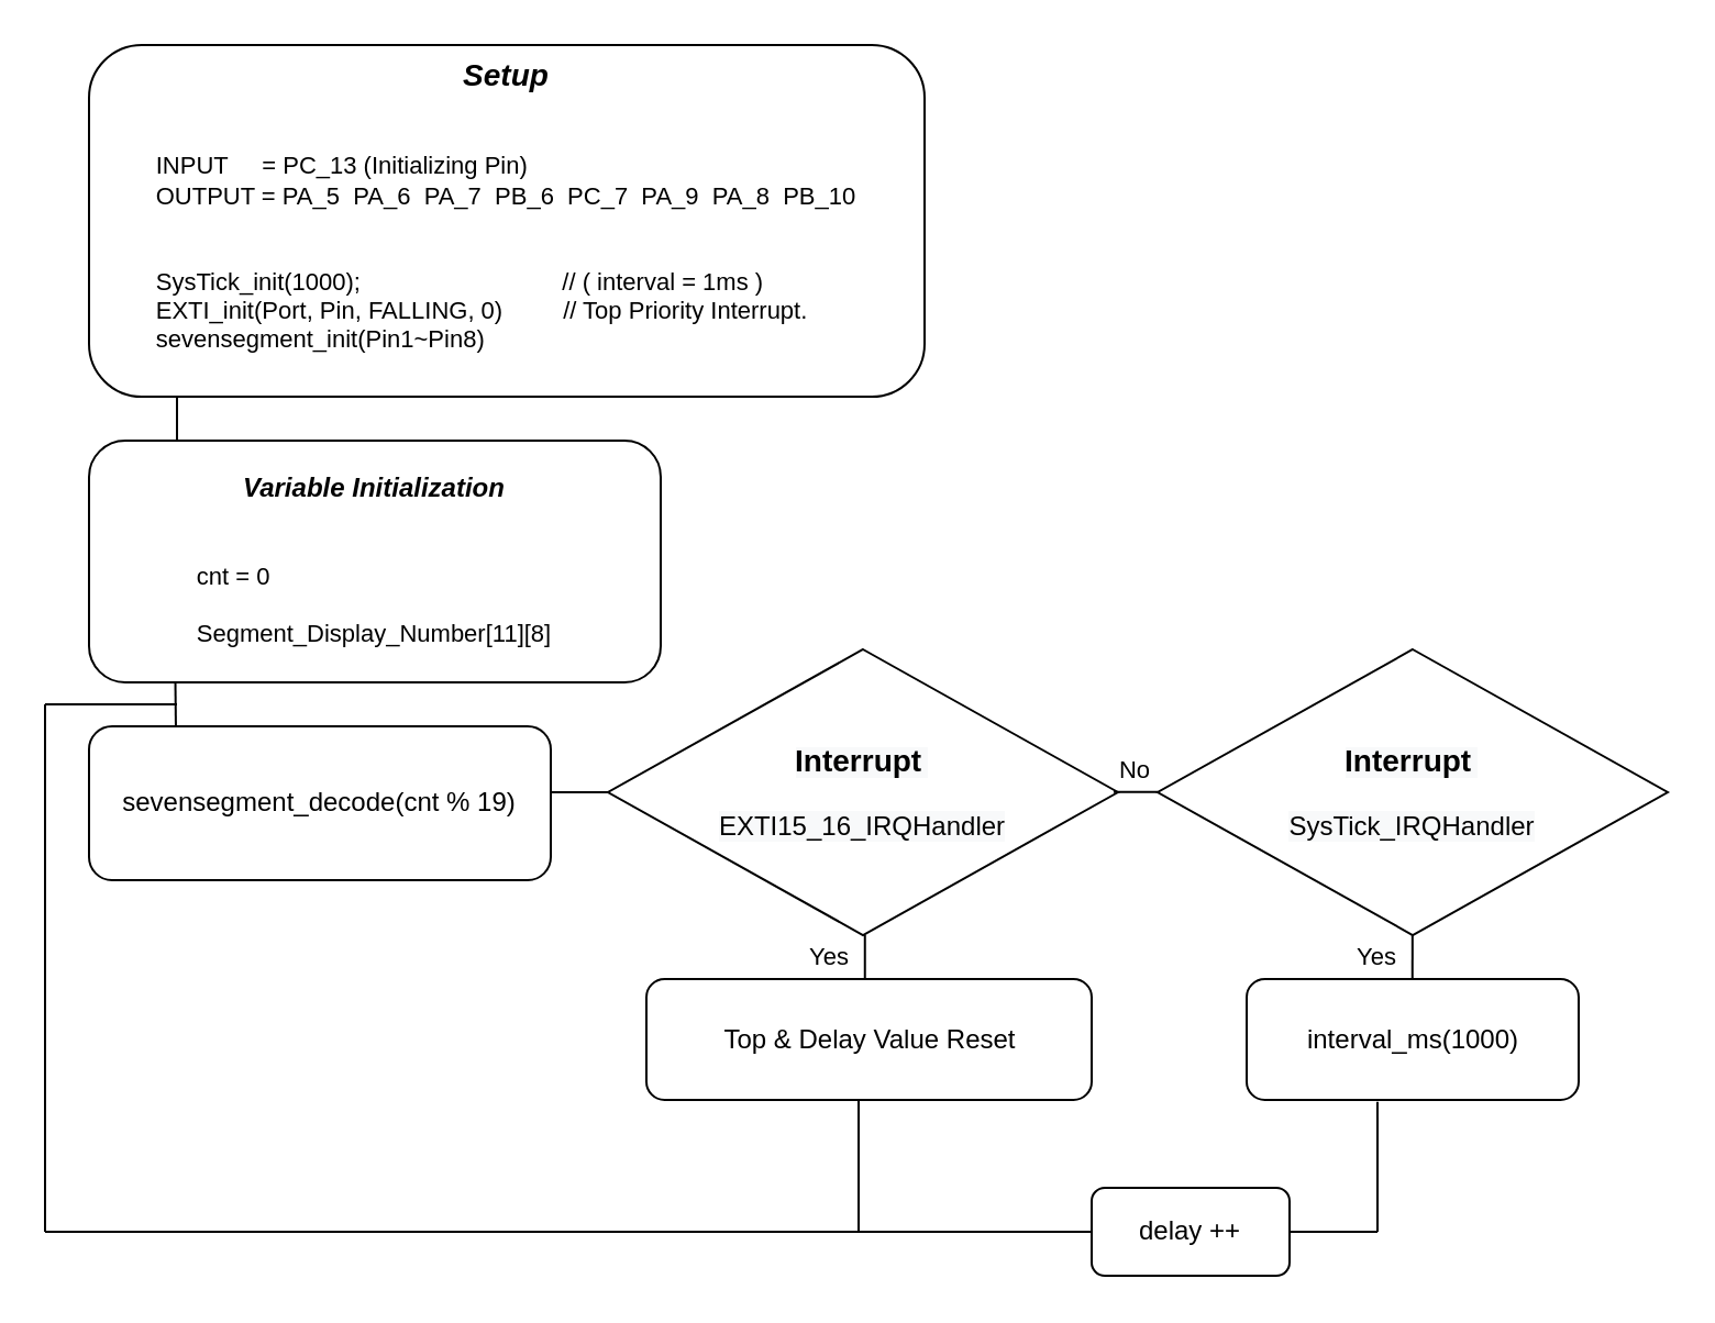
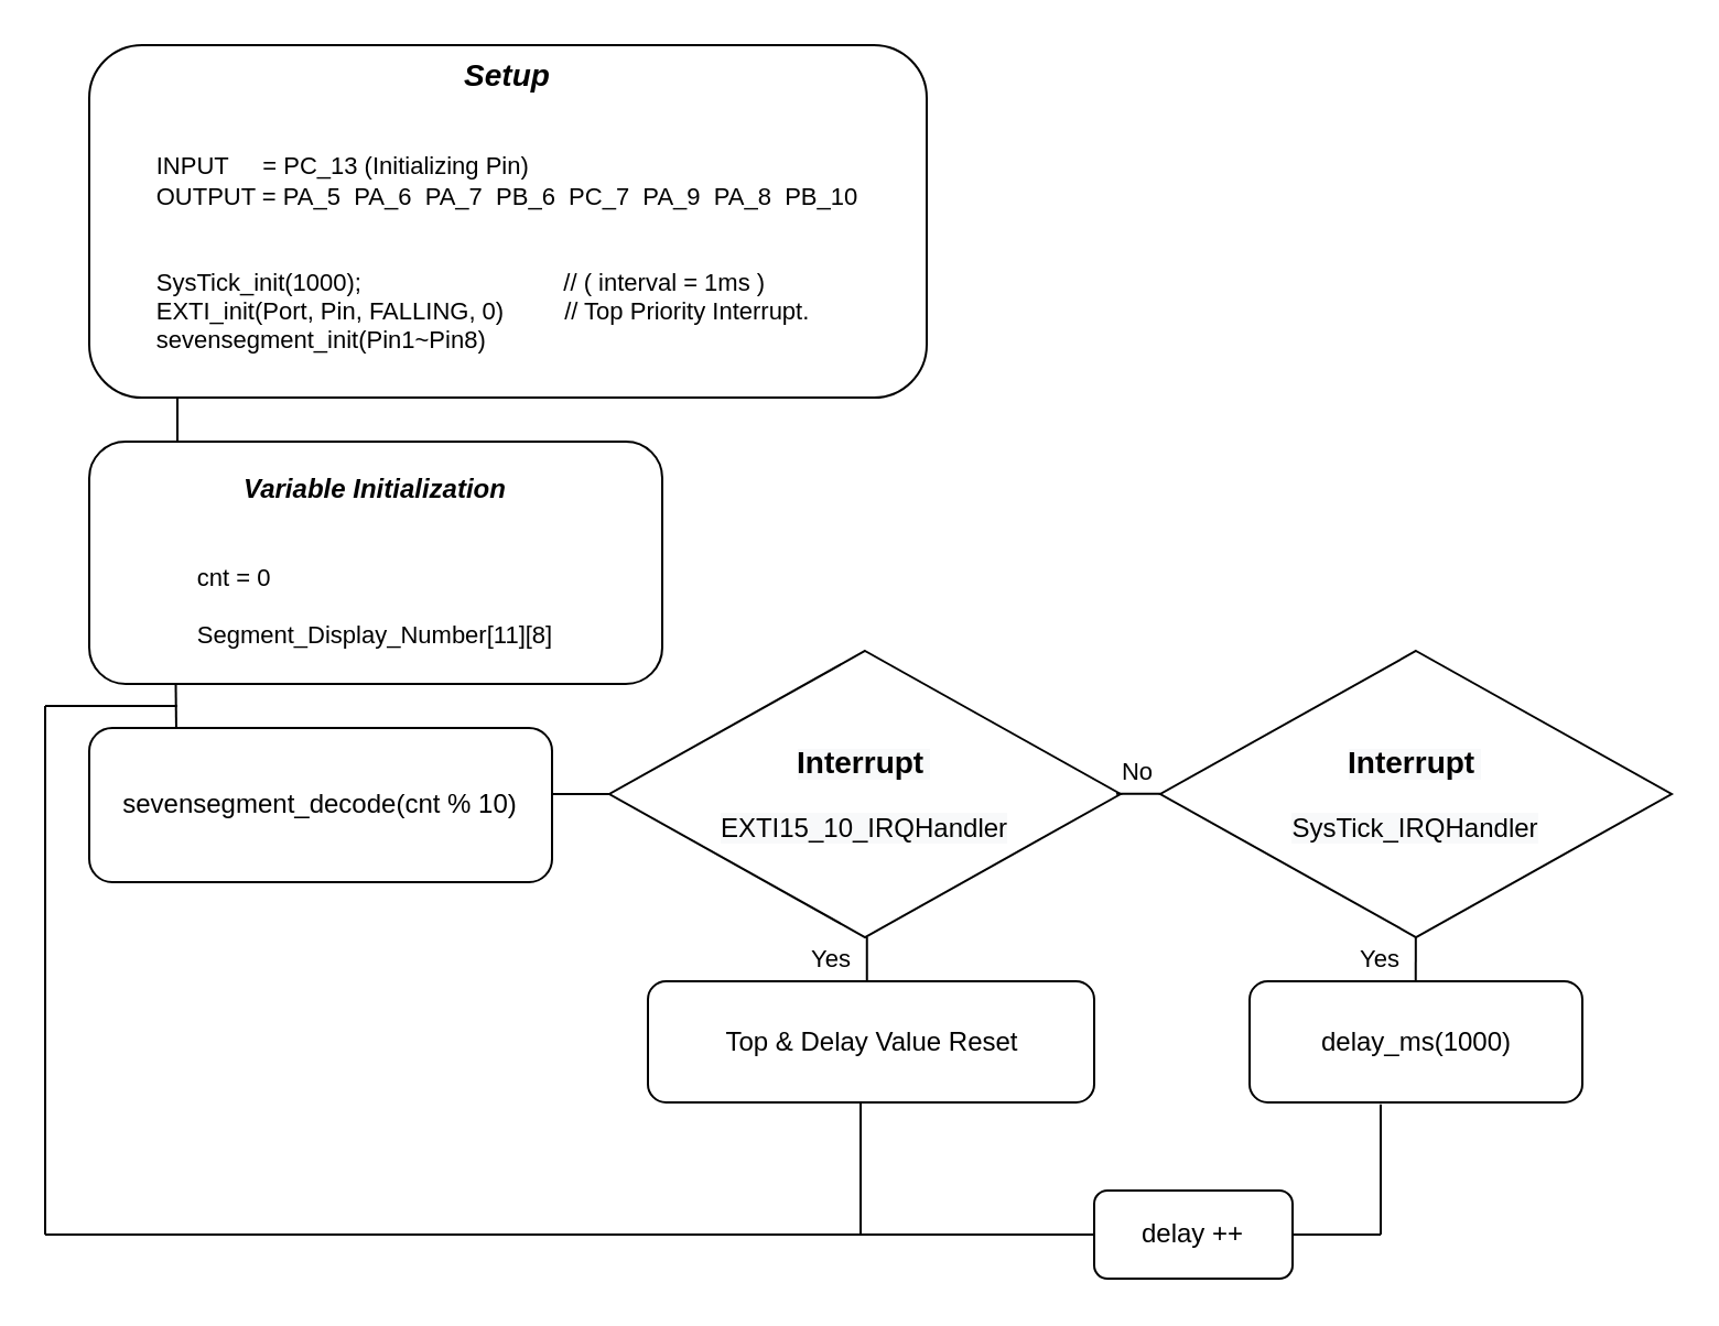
  <mxCell id="0" />
  <mxCell id="1" parent="0" />
  <mxCell id="2" value="&lt;font&gt;&lt;font&gt;&lt;b&gt;&lt;i&gt;&lt;font style=&quot;font-size: 14px&quot;&gt;Setup&lt;/font&gt;&lt;/i&gt;&lt;br style=&quot;font-size: 11px&quot;&gt;&lt;br&gt;&lt;br style=&quot;font-size: 11px&quot;&gt;&lt;div style=&quot;font-size: 11px ; text-align: left&quot;&gt;&lt;span style=&quot;font-weight: normal&quot;&gt;INPUT&amp;nbsp; &amp;nbsp; &amp;nbsp;= PC_13 (Initializing Pin)&lt;/span&gt;&lt;/div&gt;&lt;/b&gt;&lt;/font&gt;&lt;font&gt;&lt;div style=&quot;font-size: 11px ; text-align: left&quot;&gt;&lt;span&gt;OUTPUT = PA_5&amp;nbsp; PA_6&amp;nbsp;&amp;nbsp;PA_7&amp;nbsp; PB_6&amp;nbsp; PC_7&amp;nbsp; PA_9&amp;nbsp; PA_8&amp;nbsp; PB_10&lt;/span&gt;&lt;/div&gt;&lt;div style=&quot;font-size: 11px ; text-align: left&quot;&gt;&lt;span&gt;&lt;br&gt;&lt;/span&gt;&lt;/div&gt;&lt;div style=&quot;font-size: 11px ; text-align: left&quot;&gt;&lt;span&gt;&lt;br&gt;&lt;/span&gt;&lt;/div&gt;&lt;div style=&quot;font-size: 11px ; text-align: left&quot;&gt;&lt;span&gt;SysTick_init(1000);&amp;nbsp; &amp;nbsp; &amp;nbsp; &amp;nbsp; &amp;nbsp; &amp;nbsp; &amp;nbsp; &amp;nbsp; &amp;nbsp; &amp;nbsp; &amp;nbsp; &amp;nbsp; &amp;nbsp; &amp;nbsp; &amp;nbsp; // ( interval = 1ms )&lt;/span&gt;&lt;/div&gt;&lt;div style=&quot;font-size: 11px ; text-align: left&quot;&gt;&lt;span&gt;EXTI_init(Port, Pin, FALLING, 0)&amp;nbsp; &amp;nbsp; &amp;nbsp; &amp;nbsp; &amp;nbsp;// Top&amp;nbsp;&lt;/span&gt;&lt;span&gt;Priority Interrupt.&lt;/span&gt;&lt;/div&gt;&lt;div style=&quot;font-size: 11px ; text-align: left&quot;&gt;&lt;span&gt;sevensegment_init(Pin1~Pin8)&lt;/span&gt;&lt;/div&gt;&lt;div style=&quot;font-size: 11px ; text-align: left&quot;&gt;&lt;span&gt;&lt;br&gt;&lt;/span&gt;&lt;/div&gt;&lt;/font&gt;&lt;/font&gt;" style="rounded=1;whiteSpace=wrap;html=1;fontSize=11;glass=0;strokeWidth=1;shadow=0;" parent="1" vertex="1"><mxGeometry x="40" y="20" width="380" height="160" as="geometry" /></mxCell>
  <mxCell id="3" value="" style="endArrow=none;html=1;fontSize=11;" parent="1" edge="1"><mxGeometry width="50" height="50" relative="1" as="geometry"><mxPoint x="80" y="200" as="sourcePoint" /><mxPoint x="80" y="180" as="targetPoint" /></mxGeometry></mxCell>
  <mxCell id="4" value="&lt;font&gt;&lt;font&gt;&lt;i&gt;&lt;b&gt;&lt;font style=&quot;font-size: 12px&quot;&gt;Variable Initialization&lt;/font&gt;&lt;/b&gt;&lt;/i&gt;&lt;br style=&quot;font-size: 11px&quot;&gt;&lt;/font&gt;&lt;br&gt;&lt;br style=&quot;font-size: 11px&quot;&gt;&lt;div style=&quot;font-size: 11px ; text-align: left&quot;&gt;cnt&lt;span&gt; = 0&lt;/span&gt;&lt;/div&gt;&lt;div style=&quot;font-size: 11px ; text-align: left&quot;&gt;&lt;br&gt;&lt;/div&gt;&lt;div style=&quot;font-size: 11px ; text-align: left&quot;&gt;&lt;span&gt;Segment_Display_Number[11][8]&lt;/span&gt;&lt;/div&gt;&lt;/font&gt;" style="rounded=1;whiteSpace=wrap;html=1;fontSize=11;glass=0;strokeWidth=1;shadow=0;fontStyle=0" parent="1" vertex="1"><mxGeometry x="40" y="200" width="260" height="110" as="geometry" /></mxCell>
- <mxCell id="5" value="sevensegment_decode(cnt % 19)" style="rounded=1;whiteSpace=wrap;html=1;" parent="1" vertex="1"><mxGeometry x="40" y="330" width="210" height="70" as="geometry" /></mxCell>
+ <mxCell id="5" value="sevensegment_decode(cnt % 10)" style="rounded=1;whiteSpace=wrap;html=1;" parent="1" vertex="1"><mxGeometry x="40" y="330" width="210" height="70" as="geometry" /></mxCell>
  <mxCell id="6" value="&lt;span&gt;delay ++&lt;/span&gt;" style="rounded=1;whiteSpace=wrap;html=1;" parent="1" vertex="1"><mxGeometry x="496" y="540" width="90" height="40" as="geometry" /></mxCell>
  <mxCell id="7" value="&lt;span&gt;Top &amp;amp; Delay Value Reset&lt;br&gt;&lt;/span&gt;" style="rounded=1;whiteSpace=wrap;html=1;" parent="1" vertex="1"><mxGeometry x="293.5" y="445" width="202.5" height="55" as="geometry" /></mxCell>
- <mxCell id="8" value="&lt;b style=&quot;color: rgb(0 , 0 , 0) ; font-family: &amp;#34;helvetica&amp;#34; ; font-size: 12px ; font-style: normal ; letter-spacing: normal ; text-align: center ; text-indent: 0px ; text-transform: none ; word-spacing: 0px ; background-color: rgb(248 , 249 , 250)&quot;&gt;&lt;font style=&quot;font-size: 14px&quot;&gt;Interrupt&lt;/font&gt;&lt;/b&gt;&lt;span style=&quot;color: rgb(0 , 0 , 0) ; font-family: &amp;#34;helvetica&amp;#34; ; font-size: 12px ; font-style: normal ; font-weight: 400 ; letter-spacing: normal ; text-align: center ; text-indent: 0px ; text-transform: none ; word-spacing: 0px ; background-color: rgb(248 , 249 , 250) ; display: inline ; float: none&quot;&gt;&amp;nbsp;&lt;/span&gt;&lt;br style=&quot;color: rgb(0 , 0 , 0) ; font-family: &amp;#34;helvetica&amp;#34; ; font-size: 12px ; font-style: normal ; font-weight: 400 ; letter-spacing: normal ; text-align: center ; text-indent: 0px ; text-transform: none ; word-spacing: 0px ; background-color: rgb(248 , 249 , 250)&quot;&gt;&lt;br style=&quot;color: rgb(0 , 0 , 0) ; font-family: &amp;#34;helvetica&amp;#34; ; font-size: 12px ; font-style: normal ; font-weight: 400 ; letter-spacing: normal ; text-align: center ; text-indent: 0px ; text-transform: none ; word-spacing: 0px ; background-color: rgb(248 , 249 , 250)&quot;&gt;&lt;span style=&quot;color: rgb(0 , 0 , 0) ; font-family: &amp;#34;helvetica&amp;#34; ; font-size: 12px ; font-style: normal ; font-weight: 400 ; letter-spacing: normal ; text-align: center ; text-indent: 0px ; text-transform: none ; word-spacing: 0px ; background-color: rgb(248 , 249 , 250) ; display: inline ; float: none&quot;&gt;EXTI15_16_IRQHandler&lt;/span&gt;&lt;br&gt;" style="rhombus;whiteSpace=wrap;html=1;" parent="1" vertex="1"><mxGeometry x="276" y="295" width="232" height="130" as="geometry" /></mxCell>
+ <mxCell id="8" value="&lt;b style=&quot;color: rgb(0 , 0 , 0) ; font-family: &amp;#34;helvetica&amp;#34; ; font-size: 12px ; font-style: normal ; letter-spacing: normal ; text-align: center ; text-indent: 0px ; text-transform: none ; word-spacing: 0px ; background-color: rgb(248 , 249 , 250)&quot;&gt;&lt;font style=&quot;font-size: 14px&quot;&gt;Interrupt&lt;/font&gt;&lt;/b&gt;&lt;span style=&quot;color: rgb(0 , 0 , 0) ; font-family: &amp;#34;helvetica&amp;#34; ; font-size: 12px ; font-style: normal ; font-weight: 400 ; letter-spacing: normal ; text-align: center ; text-indent: 0px ; text-transform: none ; word-spacing: 0px ; background-color: rgb(248 , 249 , 250) ; display: inline ; float: none&quot;&gt;&amp;nbsp;&lt;/span&gt;&lt;br style=&quot;color: rgb(0 , 0 , 0) ; font-family: &amp;#34;helvetica&amp;#34; ; font-size: 12px ; font-style: normal ; font-weight: 400 ; letter-spacing: normal ; text-align: center ; text-indent: 0px ; text-transform: none ; word-spacing: 0px ; background-color: rgb(248 , 249 , 250)&quot;&gt;&lt;br style=&quot;color: rgb(0 , 0 , 0) ; font-family: &amp;#34;helvetica&amp;#34; ; font-size: 12px ; font-style: normal ; font-weight: 400 ; letter-spacing: normal ; text-align: center ; text-indent: 0px ; text-transform: none ; word-spacing: 0px ; background-color: rgb(248 , 249 , 250)&quot;&gt;&lt;span style=&quot;color: rgb(0 , 0 , 0) ; font-family: &amp;#34;helvetica&amp;#34; ; font-size: 12px ; font-style: normal ; font-weight: 400 ; letter-spacing: normal ; text-align: center ; text-indent: 0px ; text-transform: none ; word-spacing: 0px ; background-color: rgb(248 , 249 , 250) ; display: inline ; float: none&quot;&gt;EXTI15_10_IRQHandler&lt;/span&gt;&lt;br&gt;" style="rhombus;whiteSpace=wrap;html=1;" parent="1" vertex="1"><mxGeometry x="276" y="295" width="232" height="130" as="geometry" /></mxCell>
  <mxCell id="9" value="" style="endArrow=none;html=1;" parent="1" edge="1"><mxGeometry width="50" height="50" relative="1" as="geometry"><mxPoint x="392.88" y="445" as="sourcePoint" /><mxPoint x="392.88" y="425" as="targetPoint" /></mxGeometry></mxCell>
  <mxCell id="10" value="Yes" style="text;html=1;strokeColor=none;fillColor=none;align=center;verticalAlign=middle;whiteSpace=wrap;rounded=0;fontSize=11;" parent="1" vertex="1"><mxGeometry x="357" y="425" width="40" height="20" as="geometry" /></mxCell>
  <mxCell id="11" value="" style="endArrow=none;html=1;" parent="1" edge="1"><mxGeometry width="50" height="50" relative="1" as="geometry"><mxPoint x="506" y="359.83" as="sourcePoint" /><mxPoint x="526" y="359.83" as="targetPoint" /></mxGeometry></mxCell>
  <mxCell id="12" value="&lt;b style=&quot;color: rgb(0 , 0 , 0) ; font-family: &amp;#34;helvetica&amp;#34; ; font-size: 12px ; font-style: normal ; letter-spacing: normal ; text-align: center ; text-indent: 0px ; text-transform: none ; word-spacing: 0px ; background-color: rgb(248 , 249 , 250)&quot;&gt;&lt;font style=&quot;font-size: 14px&quot;&gt;Interrupt&lt;/font&gt;&lt;/b&gt;&lt;span style=&quot;color: rgb(0 , 0 , 0) ; font-family: &amp;#34;helvetica&amp;#34; ; font-size: 12px ; font-style: normal ; font-weight: 400 ; letter-spacing: normal ; text-align: center ; text-indent: 0px ; text-transform: none ; word-spacing: 0px ; background-color: rgb(248 , 249 , 250) ; display: inline ; float: none&quot;&gt;&amp;nbsp;&lt;/span&gt;&lt;br style=&quot;color: rgb(0 , 0 , 0) ; font-family: &amp;#34;helvetica&amp;#34; ; font-size: 12px ; font-style: normal ; font-weight: 400 ; letter-spacing: normal ; text-align: center ; text-indent: 0px ; text-transform: none ; word-spacing: 0px ; background-color: rgb(248 , 249 , 250)&quot;&gt;&lt;br style=&quot;color: rgb(0 , 0 , 0) ; font-family: &amp;#34;helvetica&amp;#34; ; font-size: 12px ; font-style: normal ; font-weight: 400 ; letter-spacing: normal ; text-align: center ; text-indent: 0px ; text-transform: none ; word-spacing: 0px ; background-color: rgb(248 , 249 , 250)&quot;&gt;&lt;span style=&quot;color: rgb(0 , 0 , 0) ; font-family: &amp;#34;helvetica&amp;#34; ; font-size: 12px ; font-style: normal ; font-weight: 400 ; letter-spacing: normal ; text-align: center ; text-indent: 0px ; text-transform: none ; word-spacing: 0px ; background-color: rgb(248 , 249 , 250) ; display: inline ; float: none&quot;&gt;SysTick_IRQHandler&lt;/span&gt;" style="rhombus;whiteSpace=wrap;html=1;" parent="1" vertex="1"><mxGeometry x="526" y="295" width="232" height="130" as="geometry" /></mxCell>
  <mxCell id="13" value="No" style="text;html=1;strokeColor=none;fillColor=none;align=center;verticalAlign=middle;whiteSpace=wrap;rounded=0;fontSize=11;" parent="1" vertex="1"><mxGeometry x="496" y="340" width="40" height="20" as="geometry" /></mxCell>
  <mxCell id="14" value="" style="endArrow=none;html=1;" parent="1" edge="1" target="12"><mxGeometry width="50" height="50" relative="1" as="geometry"><mxPoint x="641.88" y="445" as="sourcePoint" /><mxPoint x="641.88" y="425" as="targetPoint" /></mxGeometry></mxCell>
  <mxCell id="15" value="Yes" style="text;html=1;strokeColor=none;fillColor=none;align=center;verticalAlign=middle;whiteSpace=wrap;rounded=0;fontSize=11;" parent="1" vertex="1"><mxGeometry x="606" y="425" width="40" height="20" as="geometry" /></mxCell>
- <mxCell id="16" value="interval_ms(1000)" style="rounded=1;whiteSpace=wrap;html=1;" parent="1" vertex="1"><mxGeometry x="566.5" y="445" width="151" height="55" as="geometry" /></mxCell>
+ <mxCell id="16" value="delay_ms(1000)" style="rounded=1;whiteSpace=wrap;html=1;" parent="1" vertex="1"><mxGeometry x="566.5" y="445" width="151" height="55" as="geometry" /></mxCell>
  <mxCell id="17" value="" style="endArrow=none;html=1;entryX=0;entryY=0.5;entryDx=0;entryDy=0;" parent="1" target="8" edge="1"><mxGeometry width="50" height="50" relative="1" as="geometry"><mxPoint x="250" y="360" as="sourcePoint" /><mxPoint x="300" y="310" as="targetPoint" /></mxGeometry></mxCell>
  <mxCell id="18" value="" style="endArrow=none;html=1;entryX=0.394;entryY=1.015;entryDx=0;entryDy=0;entryPerimeter=0;" edge="1" parent="1" target="16"><mxGeometry width="50" height="50" relative="1" as="geometry"><mxPoint x="626" y="560" as="sourcePoint" /><mxPoint x="625.5" y="505" as="targetPoint" /></mxGeometry></mxCell>
  <mxCell id="19" value="" style="endArrow=none;html=1;" edge="1" parent="1"><mxGeometry width="50" height="50" relative="1" as="geometry"><mxPoint x="586" y="560" as="sourcePoint" /><mxPoint x="626" y="560" as="targetPoint" /></mxGeometry></mxCell>
  <mxCell id="20" value="" style="endArrow=none;html=1;" edge="1" parent="1"><mxGeometry width="50" height="50" relative="1" as="geometry"><mxPoint x="20" y="560" as="sourcePoint" /><mxPoint x="496" y="560" as="targetPoint" /></mxGeometry></mxCell>
  <mxCell id="21" value="" style="endArrow=none;html=1;" edge="1" parent="1"><mxGeometry width="50" height="50" relative="1" as="geometry"><mxPoint x="20" y="560" as="sourcePoint" /><mxPoint x="20" y="320" as="targetPoint" /></mxGeometry></mxCell>
  <mxCell id="22" value="" style="endArrow=none;html=1;" edge="1" parent="1"><mxGeometry width="50" height="50" relative="1" as="geometry"><mxPoint x="20" y="320" as="sourcePoint" /><mxPoint x="80" y="320" as="targetPoint" /></mxGeometry></mxCell>
  <mxCell id="23" value="" style="endArrow=none;html=1;exitX=0.188;exitY=0.004;exitDx=0;exitDy=0;exitPerimeter=0;entryX=0.151;entryY=1.001;entryDx=0;entryDy=0;entryPerimeter=0;" edge="1" parent="1" source="5" target="4"><mxGeometry width="50" height="50" relative="1" as="geometry"><mxPoint x="120" y="350" as="sourcePoint" /><mxPoint x="170" y="300" as="targetPoint" /></mxGeometry></mxCell>
  <mxCell id="24" value="" style="endArrow=none;html=1;" edge="1" parent="1"><mxGeometry width="50" height="50" relative="1" as="geometry"><mxPoint x="390" y="560" as="sourcePoint" /><mxPoint x="390" y="500" as="targetPoint" /></mxGeometry></mxCell>
